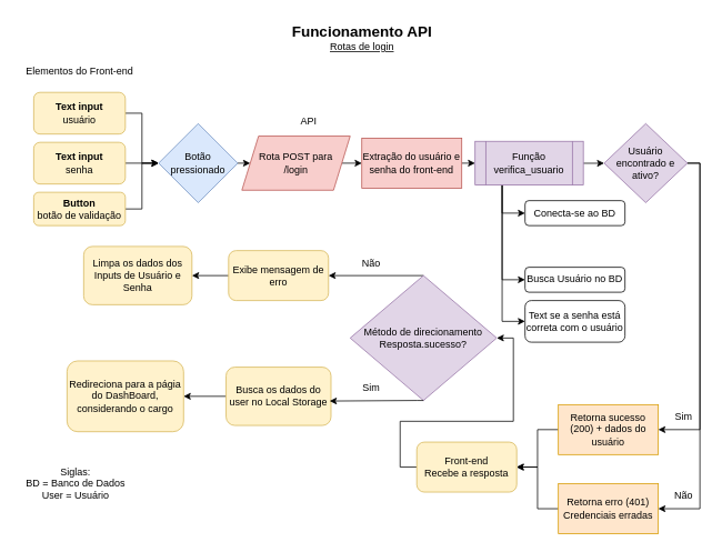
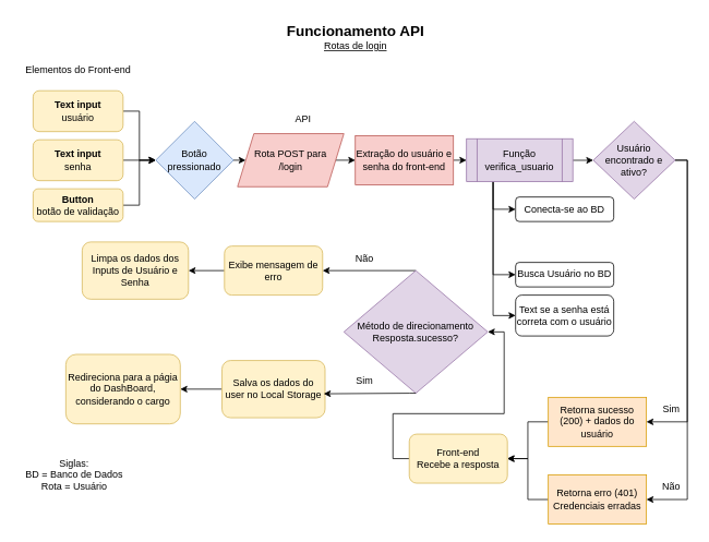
  <mxCell id="0" />
  <mxCell id="1" parent="0" />
  <mxCell id="2" value="&lt;font style=&quot;&quot;&gt;&lt;span style=&quot;font-size: 18px;&quot;&gt;&lt;b&gt;Funcionamento API&lt;/b&gt;&lt;/span&gt;&lt;br&gt;&lt;font&gt;&lt;u style=&quot;&quot;&gt;Rotas de login&lt;/u&gt;&lt;/font&gt;&lt;/font&gt;" style="text;html=1;align=center;verticalAlign=middle;resizable=0;points=[];autosize=1;strokeColor=none;fillColor=none;" vertex="1" parent="1"><mxGeometry x="339" width="190" height="50" as="geometry" y="20" /></mxCell>
  <mxCell id="3" style="edgeStyle=orthogonalEdgeStyle;rounded=0;orthogonalLoop=1;jettySize=auto;html=1;exitX=1;exitY=0.5;exitDx=0;exitDy=0;entryX=0;entryY=0.5;entryDx=0;entryDy=0;" edge="1" parent="1" source="4" target="11"><mxGeometry relative="1" as="geometry" /></mxCell>
  <mxCell id="4" value="&lt;b&gt;Text input&lt;/b&gt;&lt;div&gt;&lt;span style=&quot;background-color: transparent; color: light-dark(rgb(0, 0, 0), rgb(255, 255, 255));&quot;&gt;usuário&lt;/span&gt;&lt;/div&gt;" style="rounded=1;whiteSpace=wrap;html=1;fillColor=#fff2cc;strokeColor=#d6b656;" vertex="1" parent="1"><mxGeometry x="40" y="110" width="110" height="50" as="geometry" /></mxCell>
  <mxCell id="5" style="edgeStyle=orthogonalEdgeStyle;rounded=0;orthogonalLoop=1;jettySize=auto;html=1;exitX=1;exitY=0.5;exitDx=0;exitDy=0;entryX=0;entryY=0.5;entryDx=0;entryDy=0;" edge="1" parent="1" source="6" target="11"><mxGeometry relative="1" as="geometry" /></mxCell>
  <mxCell id="6" value="&lt;b&gt;Text input&lt;/b&gt;&lt;div&gt;&lt;span style=&quot;background-color: transparent; color: light-dark(rgb(0, 0, 0), rgb(255, 255, 255));&quot;&gt;senha&lt;/span&gt;&lt;/div&gt;" style="rounded=1;whiteSpace=wrap;html=1;fillColor=#fff2cc;strokeColor=#d6b656;" vertex="1" parent="1"><mxGeometry x="40" y="170" width="110" height="50" as="geometry" /></mxCell>
  <mxCell id="7" style="edgeStyle=orthogonalEdgeStyle;rounded=0;orthogonalLoop=1;jettySize=auto;html=1;entryX=0;entryY=0.5;entryDx=0;entryDy=0;" edge="1" parent="1" source="8" target="11"><mxGeometry relative="1" as="geometry" /></mxCell>
  <mxCell id="8" value="&lt;b&gt;Button&lt;/b&gt;&lt;div&gt;botão de validação&lt;/div&gt;" style="rounded=1;whiteSpace=wrap;html=1;fillColor=#fff2cc;strokeColor=#d6b656;" vertex="1" parent="1"><mxGeometry x="40" y="230" width="110" height="40" as="geometry" /></mxCell>
  <mxCell id="9" value="Elementos do Front-end" style="text;html=1;align=center;verticalAlign=middle;resizable=0;points=[];autosize=1;strokeColor=none;fillColor=none;" vertex="1" parent="1"><mxGeometry y="70" width="150" height="30" as="geometry" x="20" /></mxCell>
  <mxCell id="10" style="edgeStyle=orthogonalEdgeStyle;rounded=0;orthogonalLoop=1;jettySize=auto;html=1;exitX=1;exitY=0.5;exitDx=0;exitDy=0;entryX=0;entryY=0.5;entryDx=0;entryDy=0;" edge="1" parent="1" source="11" target="13"><mxGeometry relative="1" as="geometry" /></mxCell>
  <mxCell id="11" value="Botão pressionado" style="rhombus;whiteSpace=wrap;html=1;fillColor=#dae8fc;strokeColor=#6c8ebf;" vertex="1" parent="1"><mxGeometry x="190" y="147.5" width="95" height="95" as="geometry" /></mxCell>
  <mxCell id="12" style="edgeStyle=orthogonalEdgeStyle;rounded=0;orthogonalLoop=1;jettySize=auto;html=1;exitX=1;exitY=0.5;exitDx=0;exitDy=0;entryX=0;entryY=0.5;entryDx=0;entryDy=0;" edge="1" parent="1" source="13" target="15"><mxGeometry relative="1" as="geometry" /></mxCell>
  <mxCell id="13" value="Rota POST para&lt;div&gt;/login&lt;/div&gt;" style="shape=parallelogram;perimeter=parallelogramPerimeter;whiteSpace=wrap;html=1;fixedSize=1;fillColor=#f8cecc;strokeColor=#b85450;" vertex="1" parent="1"><mxGeometry x="290" y="162.5" width="130" height="65" as="geometry" /></mxCell>
  <mxCell id="14" style="edgeStyle=orthogonalEdgeStyle;rounded=0;orthogonalLoop=1;jettySize=auto;html=1;exitX=1;exitY=0.5;exitDx=0;exitDy=0;entryX=0;entryY=0.5;entryDx=0;entryDy=0;" edge="1" parent="1" source="15" target="21"><mxGeometry relative="1" as="geometry" /></mxCell>
  <mxCell id="15" value="Extração do usuário e senha do front-end" style="rounded=0;whiteSpace=wrap;html=1;fillColor=#f8cecc;strokeColor=#b85450;" vertex="1" parent="1"><mxGeometry x="434" y="165" width="120" height="60" as="geometry" /></mxCell>
  <mxCell id="16" value="API" style="text;html=1;align=center;verticalAlign=middle;resizable=0;points=[];autosize=1;strokeColor=none;fillColor=none;" vertex="1" parent="1"><mxGeometry x="350" y="130" width="40" height="30" as="geometry" /></mxCell>
  <mxCell id="17" style="edgeStyle=orthogonalEdgeStyle;rounded=0;orthogonalLoop=1;jettySize=auto;html=1;exitX=0.25;exitY=1;exitDx=0;exitDy=0;entryX=0;entryY=0.5;entryDx=0;entryDy=0;" edge="1" parent="1" source="21" target="22"><mxGeometry relative="1" as="geometry" /></mxCell>
  <mxCell id="18" style="edgeStyle=orthogonalEdgeStyle;rounded=0;orthogonalLoop=1;jettySize=auto;html=1;exitX=0.25;exitY=1;exitDx=0;exitDy=0;entryX=0;entryY=0.5;entryDx=0;entryDy=0;" edge="1" parent="1" source="21" target="24"><mxGeometry relative="1" as="geometry" /></mxCell>
  <mxCell id="19" style="edgeStyle=orthogonalEdgeStyle;rounded=0;orthogonalLoop=1;jettySize=auto;html=1;entryX=0;entryY=0.5;entryDx=0;entryDy=0;" edge="1" parent="1" source="21" target="27"><mxGeometry relative="1" as="geometry" /></mxCell>
  <mxCell id="20" style="edgeStyle=orthogonalEdgeStyle;rounded=0;orthogonalLoop=1;jettySize=auto;html=1;exitX=0.25;exitY=1;exitDx=0;exitDy=0;entryX=0;entryY=0.5;entryDx=0;entryDy=0;" edge="1" parent="1" source="21" target="28"><mxGeometry relative="1" as="geometry" /></mxCell>
  <mxCell id="21" value="Função verifica_usuario" style="shape=process;whiteSpace=wrap;html=1;backgroundOutline=1;fillColor=#e1d5e7;strokeColor=#9673a6;" vertex="1" parent="1"><mxGeometry x="570" y="168.75" width="130" height="52.5" as="geometry" /></mxCell>
  <mxCell id="22" value="Conecta-se ao BD" style="rounded=1;whiteSpace=wrap;html=1;" vertex="1" parent="1"><mxGeometry x="630" y="240" width="120" height="30" as="geometry" /></mxCell>
- <mxCell id="23" value="Siglas:&lt;div&gt;BD = Banco de Dados&lt;br&gt;User = Usuário&lt;/div&gt;" style="text;html=1;align=center;verticalAlign=middle;resizable=0;points=[];autosize=1;strokeColor=none;fillColor=none;" vertex="1" parent="1"><mxGeometry y="550" width="140" height="60" as="geometry" x="20" /></mxCell>
+ <mxCell id="23" value="Siglas:&lt;div&gt;BD = Banco de Dados&lt;br&gt;Rota = Usuário&lt;/div&gt;" style="text;html=1;align=center;verticalAlign=middle;resizable=0;points=[];autosize=1;strokeColor=none;fillColor=none;" vertex="1" parent="1"><mxGeometry y="550" width="140" height="60" as="geometry" x="20" /></mxCell>
  <mxCell id="24" value="Busca Usuário no BD" style="rounded=1;whiteSpace=wrap;html=1;" vertex="1" parent="1"><mxGeometry x="630" y="320" width="120" height="30" as="geometry" /></mxCell>
  <mxCell id="25" style="edgeStyle=orthogonalEdgeStyle;rounded=0;orthogonalLoop=1;jettySize=auto;html=1;exitX=1;exitY=0.5;exitDx=0;exitDy=0;entryX=1;entryY=0.5;entryDx=0;entryDy=0;" edge="1" parent="1" source="27" target="30"><mxGeometry relative="1" as="geometry"><mxPoint x="930" y="540" as="targetPoint" /><Array as="points"><mxPoint x="840" y="195" /><mxPoint x="840" y="515" /></Array></mxGeometry></mxCell>
  <mxCell id="26" style="edgeStyle=orthogonalEdgeStyle;rounded=0;orthogonalLoop=1;jettySize=auto;html=1;exitX=1;exitY=0.5;exitDx=0;exitDy=0;entryX=1;entryY=0.5;entryDx=0;entryDy=0;" edge="1" parent="1" source="27" target="33"><mxGeometry relative="1" as="geometry"><Array as="points"><mxPoint x="840" y="195" /><mxPoint x="840" y="610" /></Array></mxGeometry></mxCell>
  <mxCell id="27" value="Usuário encontrado e ativo?" style="rhombus;whiteSpace=wrap;html=1;fillColor=#e1d5e7;strokeColor=#9673a6;" vertex="1" parent="1"><mxGeometry x="725" y="147.5" width="100" height="95" as="geometry" /></mxCell>
  <mxCell id="28" value="Text se a senha está correta com o usuário" style="rounded=1;whiteSpace=wrap;html=1;" vertex="1" parent="1"><mxGeometry x="630" y="360" width="120" height="50" as="geometry" /></mxCell>
  <mxCell id="29" style="edgeStyle=orthogonalEdgeStyle;rounded=0;orthogonalLoop=1;jettySize=auto;html=1;exitX=0;exitY=0.5;exitDx=0;exitDy=0;entryX=1;entryY=0.5;entryDx=0;entryDy=0;" edge="1" parent="1" source="30" target="36"><mxGeometry relative="1" as="geometry" /></mxCell>
  <mxCell id="30" value="Retorna sucesso (200) + dados do usuário" style="rounded=0;whiteSpace=wrap;html=1;fillColor=#ffe6cc;strokeColor=#d79b00;" vertex="1" parent="1"><mxGeometry x="670" y="485" width="120" height="60" as="geometry" /></mxCell>
  <mxCell id="31" value="Sim" style="text;html=1;align=center;verticalAlign=middle;resizable=0;points=[];autosize=1;strokeColor=none;fillColor=none;" vertex="1" parent="1"><mxGeometry x="800" y="485" width="40" height="30" as="geometry" /></mxCell>
  <mxCell id="32" style="edgeStyle=orthogonalEdgeStyle;rounded=0;orthogonalLoop=1;jettySize=auto;html=1;exitX=0;exitY=0.5;exitDx=0;exitDy=0;entryX=1;entryY=0.5;entryDx=0;entryDy=0;" edge="1" parent="1" source="33" target="36"><mxGeometry relative="1" as="geometry" /></mxCell>
  <mxCell id="33" value="Retorna erro (401)&lt;div&gt;Credenciais erradas&lt;/div&gt;" style="rounded=0;whiteSpace=wrap;html=1;fillColor=#ffe6cc;strokeColor=#d79b00;" vertex="1" parent="1"><mxGeometry x="670" y="580" width="120" height="60" as="geometry" /></mxCell>
  <mxCell id="34" value="Não" style="text;html=1;align=center;verticalAlign=middle;resizable=0;points=[];autosize=1;strokeColor=none;fillColor=none;" vertex="1" parent="1"><mxGeometry x="795" y="580" width="50" height="30" as="geometry" /></mxCell>
  <mxCell id="35" style="edgeStyle=orthogonalEdgeStyle;rounded=0;orthogonalLoop=1;jettySize=auto;html=1;exitX=0;exitY=0.5;exitDx=0;exitDy=0;entryX=1;entryY=0.5;entryDx=0;entryDy=0;" edge="1" parent="1" source="36" target="38"><mxGeometry relative="1" as="geometry" /></mxCell>
  <mxCell id="36" value="Front-end&lt;br&gt;Recebe a resposta" style="rounded=1;whiteSpace=wrap;html=1;fillColor=#fff2cc;strokeColor=#d6b656;" vertex="1" parent="1"><mxGeometry x="500" y="530" width="120" height="60" as="geometry" /></mxCell>
  <mxCell id="37" style="edgeStyle=orthogonalEdgeStyle;rounded=0;orthogonalLoop=1;jettySize=auto;html=1;exitX=0.5;exitY=0;exitDx=0;exitDy=0;entryX=1;entryY=0.5;entryDx=0;entryDy=0;" edge="1" parent="1" source="38" target="40"><mxGeometry relative="1" as="geometry"><Array as="points"><mxPoint x="508" y="330" /></Array></mxGeometry></mxCell>
  <mxCell id="38" value="Método de direcionamento&lt;br&gt;Resposta.sucesso?" style="rhombus;whiteSpace=wrap;html=1;fillColor=#e1d5e7;strokeColor=#9673a6;" vertex="1" parent="1"><mxGeometry x="420" y="330" width="176" height="150" as="geometry" /></mxCell>
  <mxCell id="39" style="edgeStyle=orthogonalEdgeStyle;rounded=0;orthogonalLoop=1;jettySize=auto;html=1;exitX=0;exitY=0.5;exitDx=0;exitDy=0;entryX=1;entryY=0.5;entryDx=0;entryDy=0;" edge="1" parent="1" source="40" target="47"><mxGeometry relative="1" as="geometry" /></mxCell>
  <mxCell id="40" value="Exibe mensagem de erro" style="rounded=1;whiteSpace=wrap;html=1;fillColor=#fff2cc;strokeColor=#d6b656;" vertex="1" parent="1"><mxGeometry x="274" y="300" width="120" height="60" as="geometry" /></mxCell>
  <mxCell id="41" value="Não" style="text;html=1;align=center;verticalAlign=middle;resizable=0;points=[];autosize=1;strokeColor=none;fillColor=none;" vertex="1" parent="1"><mxGeometry x="420" y="300" width="50" height="30" as="geometry" /></mxCell>
  <mxCell id="42" style="edgeStyle=orthogonalEdgeStyle;rounded=0;orthogonalLoop=1;jettySize=auto;html=1;exitX=0;exitY=0.5;exitDx=0;exitDy=0;entryX=1;entryY=0.5;entryDx=0;entryDy=0;" edge="1" parent="1" source="43" target="46"><mxGeometry relative="1" as="geometry" /></mxCell>
- <mxCell id="43" value="Busca os dados do user no Local Storage" style="rounded=1;whiteSpace=wrap;html=1;fillColor=#fff2cc;strokeColor=#d6b656;" vertex="1" parent="1"><mxGeometry x="271" y="440" width="126" height="70" as="geometry" /></mxCell>
+ <mxCell id="43" value="Salva os dados do user no Local Storage" style="rounded=1;whiteSpace=wrap;html=1;fillColor=#fff2cc;strokeColor=#d6b656;" vertex="1" parent="1"><mxGeometry x="271" y="440" width="126" height="70" as="geometry" /></mxCell>
  <mxCell id="44" value="Sim" style="text;html=1;align=center;verticalAlign=middle;resizable=0;points=[];autosize=1;strokeColor=none;fillColor=none;" vertex="1" parent="1"><mxGeometry x="425" y="450" width="40" height="30" as="geometry" /></mxCell>
  <mxCell id="45" style="edgeStyle=orthogonalEdgeStyle;rounded=0;orthogonalLoop=1;jettySize=auto;html=1;exitX=0.5;exitY=1;exitDx=0;exitDy=0;entryX=0.987;entryY=0.581;entryDx=0;entryDy=0;entryPerimeter=0;" edge="1" parent="1" source="38" target="43"><mxGeometry relative="1" as="geometry"><Array as="points"><mxPoint x="500" y="480" /><mxPoint x="419" y="480" /></Array></mxGeometry></mxCell>
  <mxCell id="46" value="Redireciona para a págia do DashBoard, considerando o cargo" style="rounded=1;whiteSpace=wrap;html=1;fillColor=#fff2cc;strokeColor=#d6b656;" vertex="1" parent="1"><mxGeometry x="80" y="432.5" width="140" height="85" as="geometry" /></mxCell>
  <mxCell id="47" value="Limpa os dados dos Inputs de Usuário e Senha" style="rounded=1;whiteSpace=wrap;html=1;fillColor=#fff2cc;strokeColor=#d6b656;" vertex="1" parent="1"><mxGeometry x="100" y="295" width="130" height="70" as="geometry" /></mxCell>
